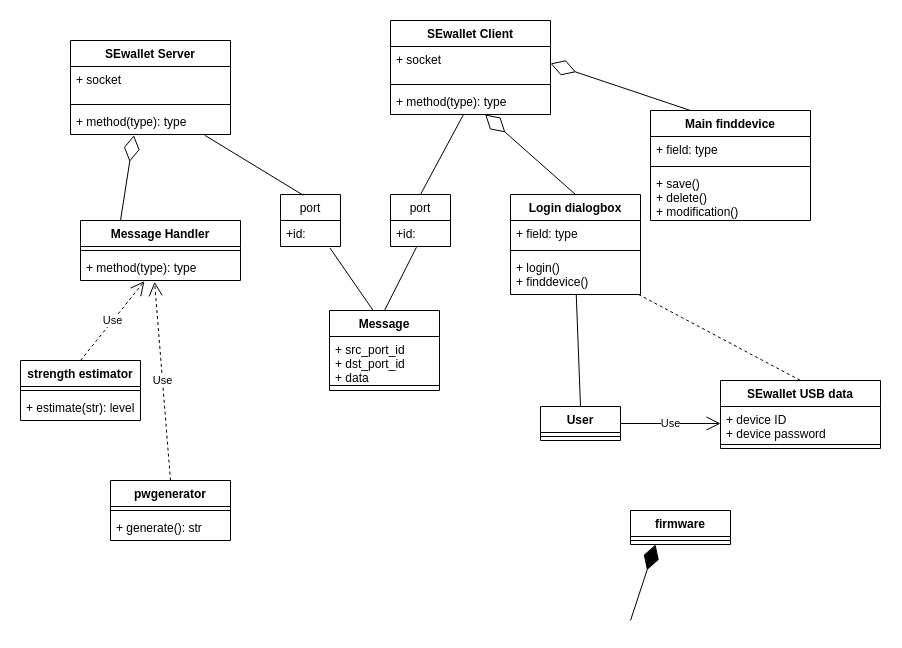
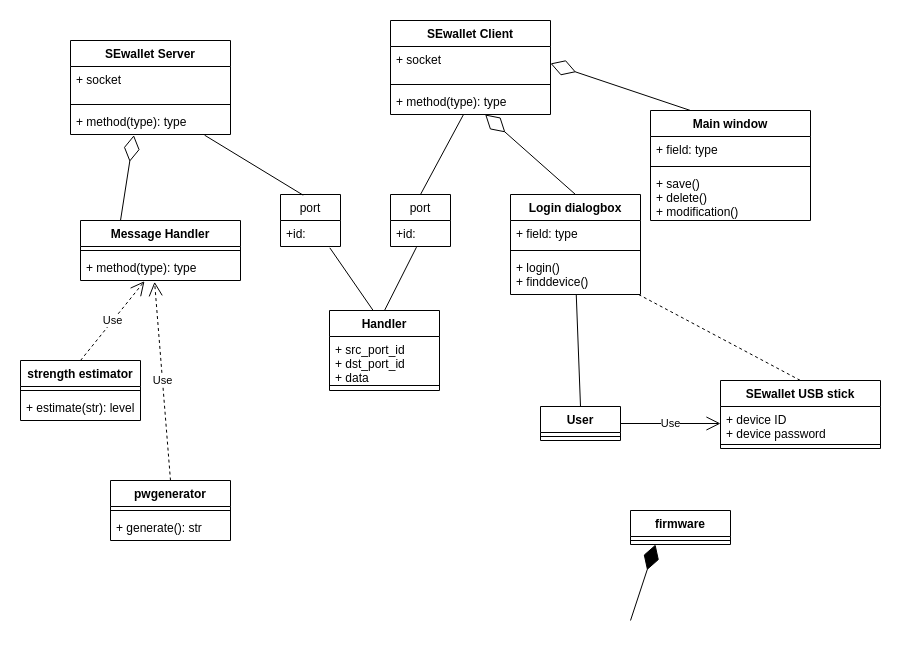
  <mxCell id="0" />
  <mxCell id="1" parent="0" />
  <mxCell id="2" value="SEwallet Server" style="swimlane;fontStyle=1;align=center;verticalAlign=top;childLayout=stackLayout;horizontal=1;startSize=26;horizontalStack=0;resizeParent=1;resizeParentMax=0;resizeLast=0;collapsible=1;marginBottom=0;" vertex="1" parent="1"><mxGeometry x="70" y="40" width="160" height="94" as="geometry" /></mxCell>
  <mxCell id="3" value="+ socket" style="text;strokeColor=none;fillColor=none;align=left;verticalAlign=top;spacingLeft=4;spacingRight=4;overflow=hidden;rotatable=0;points=[[0,0.5],[1,0.5]];portConstraint=eastwest;" vertex="1" parent="2"><mxGeometry y="26" width="160" height="34" as="geometry" /></mxCell>
  <mxCell id="4" value="" style="line;strokeWidth=1;fillColor=none;align=left;verticalAlign=middle;spacingTop=-1;spacingLeft=3;spacingRight=3;rotatable=0;labelPosition=right;points=[];portConstraint=eastwest;" vertex="1" parent="2"><mxGeometry y="60" width="160" height="8" as="geometry" /></mxCell>
  <mxCell id="5" value="+ method(type): type" style="text;strokeColor=none;fillColor=none;align=left;verticalAlign=top;spacingLeft=4;spacingRight=4;overflow=hidden;rotatable=0;points=[[0,0.5],[1,0.5]];portConstraint=eastwest;" vertex="1" parent="2"><mxGeometry y="68" width="160" height="26" as="geometry" /></mxCell>
  <mxCell id="6" value="SEwallet Client" style="swimlane;fontStyle=1;align=center;verticalAlign=top;childLayout=stackLayout;horizontal=1;startSize=26;horizontalStack=0;resizeParent=1;resizeParentMax=0;resizeLast=0;collapsible=1;marginBottom=0;" vertex="1" parent="1"><mxGeometry x="390" y="20" width="160" height="94" as="geometry" /></mxCell>
  <mxCell id="7" value="+ socket" style="text;strokeColor=none;fillColor=none;align=left;verticalAlign=top;spacingLeft=4;spacingRight=4;overflow=hidden;rotatable=0;points=[[0,0.5],[1,0.5]];portConstraint=eastwest;" vertex="1" parent="6"><mxGeometry y="26" width="160" height="34" as="geometry" /></mxCell>
  <mxCell id="8" value="" style="line;strokeWidth=1;fillColor=none;align=left;verticalAlign=middle;spacingTop=-1;spacingLeft=3;spacingRight=3;rotatable=0;labelPosition=right;points=[];portConstraint=eastwest;" vertex="1" parent="6"><mxGeometry y="60" width="160" height="8" as="geometry" /></mxCell>
  <mxCell id="9" value="+ method(type): type" style="text;strokeColor=none;fillColor=none;align=left;verticalAlign=top;spacingLeft=4;spacingRight=4;overflow=hidden;rotatable=0;points=[[0,0.5],[1,0.5]];portConstraint=eastwest;" vertex="1" parent="6"><mxGeometry y="68" width="160" height="26" as="geometry" /></mxCell>
  <mxCell id="10" value="Message Handler" style="swimlane;fontStyle=1;align=center;verticalAlign=top;childLayout=stackLayout;horizontal=1;startSize=26;horizontalStack=0;resizeParent=1;resizeParentMax=0;resizeLast=0;collapsible=1;marginBottom=0;" vertex="1" parent="1"><mxGeometry x="80" y="220" width="160" height="60" as="geometry" /></mxCell>
  <mxCell id="11" value="" style="line;strokeWidth=1;fillColor=none;align=left;verticalAlign=middle;spacingTop=-1;spacingLeft=3;spacingRight=3;rotatable=0;labelPosition=right;points=[];portConstraint=eastwest;" vertex="1" parent="10"><mxGeometry y="26" width="160" height="8" as="geometry" /></mxCell>
  <mxCell id="12" value="+ method(type): type" style="text;strokeColor=none;fillColor=none;align=left;verticalAlign=top;spacingLeft=4;spacingRight=4;overflow=hidden;rotatable=0;points=[[0,0.5],[1,0.5]];portConstraint=eastwest;" vertex="1" parent="10"><mxGeometry y="34" width="160" height="26" as="geometry" /></mxCell>
  <mxCell id="13" value="port" style="swimlane;fontStyle=0;childLayout=stackLayout;horizontal=1;startSize=26;fillColor=none;horizontalStack=0;resizeParent=1;resizeParentMax=0;resizeLast=0;collapsible=1;marginBottom=0;" vertex="1" parent="1"><mxGeometry x="280" y="194" width="60" height="52" as="geometry" /></mxCell>
  <mxCell id="14" value="+id:" style="text;strokeColor=none;fillColor=none;align=left;verticalAlign=top;spacingLeft=4;spacingRight=4;overflow=hidden;rotatable=0;points=[[0,0.5],[1,0.5]];portConstraint=eastwest;" vertex="1" parent="13"><mxGeometry y="26" width="60" height="26" as="geometry" /></mxCell>
  <mxCell id="15" value="" style="endArrow=diamondThin;endFill=0;endSize=24;html=1;exitX=0.25;exitY=0;exitDx=0;exitDy=0;entryX=0.396;entryY=1.026;entryDx=0;entryDy=0;entryPerimeter=0;" edge="1" parent="1" source="10" target="5"><mxGeometry width="160" relative="1" as="geometry"><mxPoint x="70" y="185.5" as="sourcePoint" /><mxPoint x="149" y="130" as="targetPoint" /></mxGeometry></mxCell>
  <mxCell id="16" value="port" style="swimlane;fontStyle=0;childLayout=stackLayout;horizontal=1;startSize=26;fillColor=none;horizontalStack=0;resizeParent=1;resizeParentMax=0;resizeLast=0;collapsible=1;marginBottom=0;" vertex="1" parent="1"><mxGeometry x="390" y="194" width="60" height="52" as="geometry" /></mxCell>
  <mxCell id="17" value="+id:" style="text;strokeColor=none;fillColor=none;align=left;verticalAlign=top;spacingLeft=4;spacingRight=4;overflow=hidden;rotatable=0;points=[[0,0.5],[1,0.5]];portConstraint=eastwest;" vertex="1" parent="16"><mxGeometry y="26" width="60" height="26" as="geometry" /></mxCell>
  <mxCell id="18" value="Login dialogbox" style="swimlane;fontStyle=1;align=center;verticalAlign=top;childLayout=stackLayout;horizontal=1;startSize=26;horizontalStack=0;resizeParent=1;resizeParentMax=0;resizeLast=0;collapsible=1;marginBottom=0;" vertex="1" parent="1"><mxGeometry x="510" y="194" width="130" height="100" as="geometry" /></mxCell>
  <mxCell id="19" value="+ field: type" style="text;strokeColor=none;fillColor=none;align=left;verticalAlign=top;spacingLeft=4;spacingRight=4;overflow=hidden;rotatable=0;points=[[0,0.5],[1,0.5]];portConstraint=eastwest;" vertex="1" parent="18"><mxGeometry y="26" width="130" height="26" as="geometry" /></mxCell>
  <mxCell id="20" value="" style="line;strokeWidth=1;fillColor=none;align=left;verticalAlign=middle;spacingTop=-1;spacingLeft=3;spacingRight=3;rotatable=0;labelPosition=right;points=[];portConstraint=eastwest;" vertex="1" parent="18"><mxGeometry y="52" width="130" height="8" as="geometry" /></mxCell>
  <mxCell id="21" value="+ login()&#10;+ finddevice()" style="text;strokeColor=none;fillColor=none;align=left;verticalAlign=top;spacingLeft=4;spacingRight=4;overflow=hidden;rotatable=0;points=[[0,0.5],[1,0.5]];portConstraint=eastwest;" vertex="1" parent="18"><mxGeometry y="60" width="130" height="40" as="geometry" /></mxCell>
- <mxCell id="22" value="Main finddevice" style="swimlane;fontStyle=1;align=center;verticalAlign=top;childLayout=stackLayout;horizontal=1;startSize=26;horizontalStack=0;resizeParent=1;resizeParentMax=0;resizeLast=0;collapsible=1;marginBottom=0;" vertex="1" parent="1"><mxGeometry x="650" y="110" width="160" height="110" as="geometry" /></mxCell>
+ <mxCell id="22" value="Main window" style="swimlane;fontStyle=1;align=center;verticalAlign=top;childLayout=stackLayout;horizontal=1;startSize=26;horizontalStack=0;resizeParent=1;resizeParentMax=0;resizeLast=0;collapsible=1;marginBottom=0;" vertex="1" parent="1"><mxGeometry x="650" y="110" width="160" height="110" as="geometry" /></mxCell>
  <mxCell id="23" value="+ field: type" style="text;strokeColor=none;fillColor=none;align=left;verticalAlign=top;spacingLeft=4;spacingRight=4;overflow=hidden;rotatable=0;points=[[0,0.5],[1,0.5]];portConstraint=eastwest;" vertex="1" parent="22"><mxGeometry y="26" width="160" height="26" as="geometry" /></mxCell>
  <mxCell id="24" value="" style="line;strokeWidth=1;fillColor=none;align=left;verticalAlign=middle;spacingTop=-1;spacingLeft=3;spacingRight=3;rotatable=0;labelPosition=right;points=[];portConstraint=eastwest;" vertex="1" parent="22"><mxGeometry y="52" width="160" height="8" as="geometry" /></mxCell>
  <mxCell id="25" value="+ save()&#10;+ delete()&#10;+ modification()" style="text;strokeColor=none;fillColor=none;align=left;verticalAlign=top;spacingLeft=4;spacingRight=4;overflow=hidden;rotatable=0;points=[[0,0.5],[1,0.5]];portConstraint=eastwest;" vertex="1" parent="22"><mxGeometry y="60" width="160" height="50" as="geometry" /></mxCell>
  <mxCell id="26" value="pwgenerator" style="swimlane;fontStyle=1;align=center;verticalAlign=top;childLayout=stackLayout;horizontal=1;startSize=26;horizontalStack=0;resizeParent=1;resizeParentMax=0;resizeLast=0;collapsible=1;marginBottom=0;" vertex="1" parent="1"><mxGeometry x="110" y="480" width="120" height="60" as="geometry" /></mxCell>
  <mxCell id="27" value="" style="line;strokeWidth=1;fillColor=none;align=left;verticalAlign=middle;spacingTop=-1;spacingLeft=3;spacingRight=3;rotatable=0;labelPosition=right;points=[];portConstraint=eastwest;" vertex="1" parent="26"><mxGeometry y="26" width="120" height="8" as="geometry" /></mxCell>
  <mxCell id="28" value="+ generate(): str" style="text;strokeColor=none;fillColor=none;align=left;verticalAlign=top;spacingLeft=4;spacingRight=4;overflow=hidden;rotatable=0;points=[[0,0.5],[1,0.5]];portConstraint=eastwest;" vertex="1" parent="26"><mxGeometry y="34" width="120" height="26" as="geometry" /></mxCell>
  <mxCell id="29" value="" style="endArrow=diamondThin;endFill=0;endSize=24;html=1;exitX=0.5;exitY=0;exitDx=0;exitDy=0;" edge="1" parent="1" source="18" target="9"><mxGeometry width="160" relative="1" as="geometry"><mxPoint x="520" y="90" as="sourcePoint" /><mxPoint x="680" y="90" as="targetPoint" /></mxGeometry></mxCell>
  <mxCell id="30" value="" style="endArrow=diamondThin;endFill=0;endSize=24;html=1;exitX=0.25;exitY=0;exitDx=0;exitDy=0;entryX=1;entryY=0.5;entryDx=0;entryDy=0;" edge="1" parent="1" source="22" target="7"><mxGeometry width="160" relative="1" as="geometry"><mxPoint x="680" y="10" as="sourcePoint" /><mxPoint x="840" y="10" as="targetPoint" /></mxGeometry></mxCell>
  <mxCell id="31" value="strength estimator" style="swimlane;fontStyle=1;align=center;verticalAlign=top;childLayout=stackLayout;horizontal=1;startSize=26;horizontalStack=0;resizeParent=1;resizeParentMax=0;resizeLast=0;collapsible=1;marginBottom=0;" vertex="1" parent="1"><mxGeometry x="20" y="360" width="120" height="60" as="geometry" /></mxCell>
  <mxCell id="32" value="" style="line;strokeWidth=1;fillColor=none;align=left;verticalAlign=middle;spacingTop=-1;spacingLeft=3;spacingRight=3;rotatable=0;labelPosition=right;points=[];portConstraint=eastwest;" vertex="1" parent="31"><mxGeometry y="26" width="120" height="8" as="geometry" /></mxCell>
  <mxCell id="33" value="+ estimate(str): level" style="text;strokeColor=none;fillColor=none;align=left;verticalAlign=top;spacingLeft=4;spacingRight=4;overflow=hidden;rotatable=0;points=[[0,0.5],[1,0.5]];portConstraint=eastwest;" vertex="1" parent="31"><mxGeometry y="34" width="120" height="26" as="geometry" /></mxCell>
  <mxCell id="34" value="Use" style="endArrow=open;endSize=12;dashed=1;html=1;entryX=0.4;entryY=1.026;entryDx=0;entryDy=0;entryPerimeter=0;exitX=0.5;exitY=0;exitDx=0;exitDy=0;" edge="1" parent="1" source="31" target="12"><mxGeometry width="160" relative="1" as="geometry"><mxPoint x="60" y="530" as="sourcePoint" /><mxPoint x="220" y="530" as="targetPoint" /></mxGeometry></mxCell>
  <mxCell id="35" value="Use" style="endArrow=open;endSize=12;dashed=1;html=1;exitX=0.5;exitY=0;exitDx=0;exitDy=0;entryX=0.463;entryY=1.051;entryDx=0;entryDy=0;entryPerimeter=0;" edge="1" parent="1" source="26" target="12"><mxGeometry width="160" relative="1" as="geometry"><mxPoint x="240" y="470" as="sourcePoint" /><mxPoint x="400" y="470" as="targetPoint" /></mxGeometry></mxCell>
- <mxCell id="36" value="Message" style="swimlane;fontStyle=1;align=center;verticalAlign=top;childLayout=stackLayout;horizontal=1;startSize=26;horizontalStack=0;resizeParent=1;resizeParentMax=0;resizeLast=0;collapsible=1;marginBottom=0;" vertex="1" parent="1"><mxGeometry x="329" y="310" width="110" height="80" as="geometry" /></mxCell>
+ <mxCell id="36" value="Handler" style="swimlane;fontStyle=1;align=center;verticalAlign=top;childLayout=stackLayout;horizontal=1;startSize=26;horizontalStack=0;resizeParent=1;resizeParentMax=0;resizeLast=0;collapsible=1;marginBottom=0;" vertex="1" parent="1"><mxGeometry x="329" y="310" width="110" height="80" as="geometry" /></mxCell>
  <mxCell id="37" value="+ src_port_id&#10;+ dst_port_id&#10;+ data" style="text;strokeColor=none;fillColor=none;align=left;verticalAlign=top;spacingLeft=4;spacingRight=4;overflow=hidden;rotatable=0;points=[[0,0.5],[1,0.5]];portConstraint=eastwest;" vertex="1" parent="36"><mxGeometry y="26" width="110" height="44" as="geometry" /></mxCell>
  <mxCell id="38" value="" style="line;strokeWidth=1;fillColor=none;align=left;verticalAlign=middle;spacingTop=-1;spacingLeft=3;spacingRight=3;rotatable=0;labelPosition=right;points=[];portConstraint=eastwest;" vertex="1" parent="36"><mxGeometry y="70" width="110" height="10" as="geometry" /></mxCell>
  <mxCell id="39" value="" style="endArrow=none;html=1;entryX=0.433;entryY=1.026;entryDx=0;entryDy=0;entryPerimeter=0;exitX=0.5;exitY=0;exitDx=0;exitDy=0;" edge="1" parent="1" source="36" target="17"><mxGeometry width="50" height="50" relative="1" as="geometry"><mxPoint x="320" y="320" as="sourcePoint" /><mxPoint x="370" y="270" as="targetPoint" /></mxGeometry></mxCell>
  <mxCell id="40" value="" style="endArrow=none;html=1;entryX=0.822;entryY=1.051;entryDx=0;entryDy=0;entryPerimeter=0;exitX=0.397;exitY=0;exitDx=0;exitDy=0;exitPerimeter=0;" edge="1" parent="1" source="36" target="14"><mxGeometry width="50" height="50" relative="1" as="geometry"><mxPoint x="310" y="300" as="sourcePoint" /><mxPoint x="360" y="250" as="targetPoint" /></mxGeometry></mxCell>
  <mxCell id="41" value="" style="endArrow=none;html=1;exitX=0.5;exitY=0;exitDx=0;exitDy=0;" edge="1" parent="1" source="16" target="9"><mxGeometry width="50" height="50" relative="1" as="geometry"><mxPoint x="320" y="220" as="sourcePoint" /><mxPoint x="370" y="170" as="targetPoint" /></mxGeometry></mxCell>
  <mxCell id="42" value="" style="endArrow=none;html=1;entryX=0.838;entryY=1.026;entryDx=0;entryDy=0;entryPerimeter=0;exitX=0.378;exitY=0.013;exitDx=0;exitDy=0;exitPerimeter=0;" edge="1" parent="1" source="13" target="5"><mxGeometry width="50" height="50" relative="1" as="geometry"><mxPoint x="260" y="180" as="sourcePoint" /><mxPoint x="310" y="130" as="targetPoint" /></mxGeometry></mxCell>
  <mxCell id="43" value="User&#10;" style="swimlane;fontStyle=1;align=center;verticalAlign=top;childLayout=stackLayout;horizontal=1;startSize=26;horizontalStack=0;resizeParent=1;resizeParentMax=0;resizeLast=0;collapsible=1;marginBottom=0;" vertex="1" parent="1"><mxGeometry x="540" y="406" width="80" height="34" as="geometry" /></mxCell>
  <mxCell id="44" value="" style="line;strokeWidth=1;fillColor=none;align=left;verticalAlign=middle;spacingTop=-1;spacingLeft=3;spacingRight=3;rotatable=0;labelPosition=right;points=[];portConstraint=eastwest;" vertex="1" parent="43"><mxGeometry y="26" width="80" height="8" as="geometry" /></mxCell>
- <mxCell id="45" value="SEwallet USB data" style="swimlane;fontStyle=1;align=center;verticalAlign=top;childLayout=stackLayout;horizontal=1;startSize=26;horizontalStack=0;resizeParent=1;resizeParentMax=0;resizeLast=0;collapsible=1;marginBottom=0;" vertex="1" parent="1"><mxGeometry x="720" y="380" width="160" height="68" as="geometry" /></mxCell>
+ <mxCell id="45" value="SEwallet USB stick" style="swimlane;fontStyle=1;align=center;verticalAlign=top;childLayout=stackLayout;horizontal=1;startSize=26;horizontalStack=0;resizeParent=1;resizeParentMax=0;resizeLast=0;collapsible=1;marginBottom=0;" vertex="1" parent="1"><mxGeometry x="720" y="380" width="160" height="68" as="geometry" /></mxCell>
  <mxCell id="46" value="+ device ID&#10;+ device password" style="text;strokeColor=none;fillColor=none;align=left;verticalAlign=top;spacingLeft=4;spacingRight=4;overflow=hidden;rotatable=0;points=[[0,0.5],[1,0.5]];portConstraint=eastwest;" vertex="1" parent="45"><mxGeometry y="26" width="160" height="34" as="geometry" /></mxCell>
  <mxCell id="47" value="" style="line;strokeWidth=1;fillColor=none;align=left;verticalAlign=middle;spacingTop=-1;spacingLeft=3;spacingRight=3;rotatable=0;labelPosition=right;points=[];portConstraint=eastwest;" vertex="1" parent="45"><mxGeometry y="60" width="160" height="8" as="geometry" /></mxCell>
  <mxCell id="48" value="" style="endArrow=none;html=1;exitX=0.985;exitY=1;exitDx=0;exitDy=0;exitPerimeter=0;entryX=0.5;entryY=0;entryDx=0;entryDy=0;dashed=1;" edge="1" parent="1" source="21" target="45"><mxGeometry width="50" height="50" relative="1" as="geometry"><mxPoint x="690" y="310" as="sourcePoint" /><mxPoint x="740" y="260" as="targetPoint" /></mxGeometry></mxCell>
  <mxCell id="49" value="" style="endArrow=none;html=1;exitX=0.5;exitY=0;exitDx=0;exitDy=0;" edge="1" parent="1" source="43" target="21"><mxGeometry width="50" height="50" relative="1" as="geometry"><mxPoint x="570" y="350" as="sourcePoint" /><mxPoint x="620" y="300" as="targetPoint" /></mxGeometry></mxCell>
  <mxCell id="50" value="Use" style="endArrow=open;endSize=12;dashed=0;html=1;exitX=1;exitY=0.5;exitDx=0;exitDy=0;entryX=0;entryY=0.5;entryDx=0;entryDy=0;" edge="1" parent="1" source="43" target="46"><mxGeometry width="160" relative="1" as="geometry"><mxPoint x="630" y="500" as="sourcePoint" /><mxPoint x="790" y="500" as="targetPoint" /></mxGeometry></mxCell>
  <mxCell id="51" value="firmware" style="swimlane;fontStyle=1;align=center;verticalAlign=top;childLayout=stackLayout;horizontal=1;startSize=26;horizontalStack=0;resizeParent=1;resizeParentMax=0;resizeLast=0;collapsible=1;marginBottom=0;" vertex="1" parent="1"><mxGeometry x="630" y="510" width="100" height="34" as="geometry" /></mxCell>
  <mxCell id="52" value="" style="line;strokeWidth=1;fillColor=none;align=left;verticalAlign=middle;spacingTop=-1;spacingLeft=3;spacingRight=3;rotatable=0;labelPosition=right;points=[];portConstraint=eastwest;" vertex="1" parent="51"><mxGeometry y="26" width="100" height="8" as="geometry" /></mxCell>
  <mxCell id="53" value="" style="endArrow=diamondThin;endFill=1;endSize=24;html=1;entryX=0.25;entryY=1;entryDx=0;entryDy=0;" edge="1" parent="1" target="51"><mxGeometry width="160" relative="1" as="geometry"><mxPoint x="630" y="620" as="sourcePoint" /><mxPoint x="730" y="610" as="targetPoint" /></mxGeometry></mxCell>
